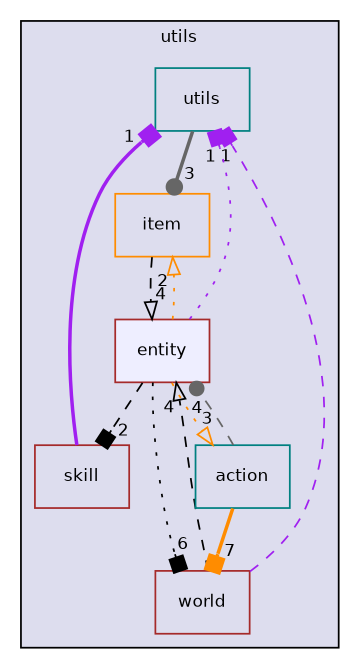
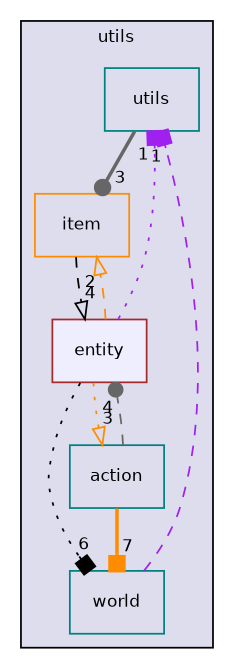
  digraph {
    compound=true
    fontname="DejaVu Sans"
    node [color=brown fontname="DejaVu Sans" fontsize=10 shape=box]
    edge [arrowhead=box color=black fontname="DejaVu Sans" headlabel=1 labeldistance=1.5 labelfontname=Helvetica labelfontsize=10 style=dashed]
    n1 [color=teal label=utils]
-   n2 [label=skill]
    n3 [color=darkorange label=item]
-   n4 [label=world]
+   n4 [color=teal label=world]
    n5 [color=teal label=action]
    n6 [fillcolor="#eeeeff" label=entity pencolor=black style=filled]
    subgraph cluster_1 {
      bgcolor="#ddddee"
      fontsize=10
      label=utils
      pencolor=black
      n1
-     n2
      n3
      n4
      n5
      n6
    }
    n1 -> n3 [arrowhead=dot color=gray40 headlabel=3 style=bold]
-   n2 -> n1 [color=purple style=bold]
    n3 -> n6 [arrowhead=onormal headlabel=4]
    n4 -> n1 [color=purple]
-   n4 -> n6 [arrowhead=onormal headlabel=4]
    n5 -> n4 [color=darkorange headlabel=7 style=bold]
    n5 -> n6 [arrowhead=dot color=gray40 headlabel=4]
    n6 -> n1 [color=purple style=dotted]
-   n6 -> n2 [headlabel=2]
-   n6 -> n3 [arrowhead=onormal color=darkorange headlabel=2 style=dotted]
+   n6 -> n3 [arrowhead=onormal color=darkorange headlabel=2]
    n6 -> n4 [headlabel=6 style=dotted]
    n6 -> n5 [arrowhead=onormal color=darkorange headlabel=3 style=dotted]
  }
